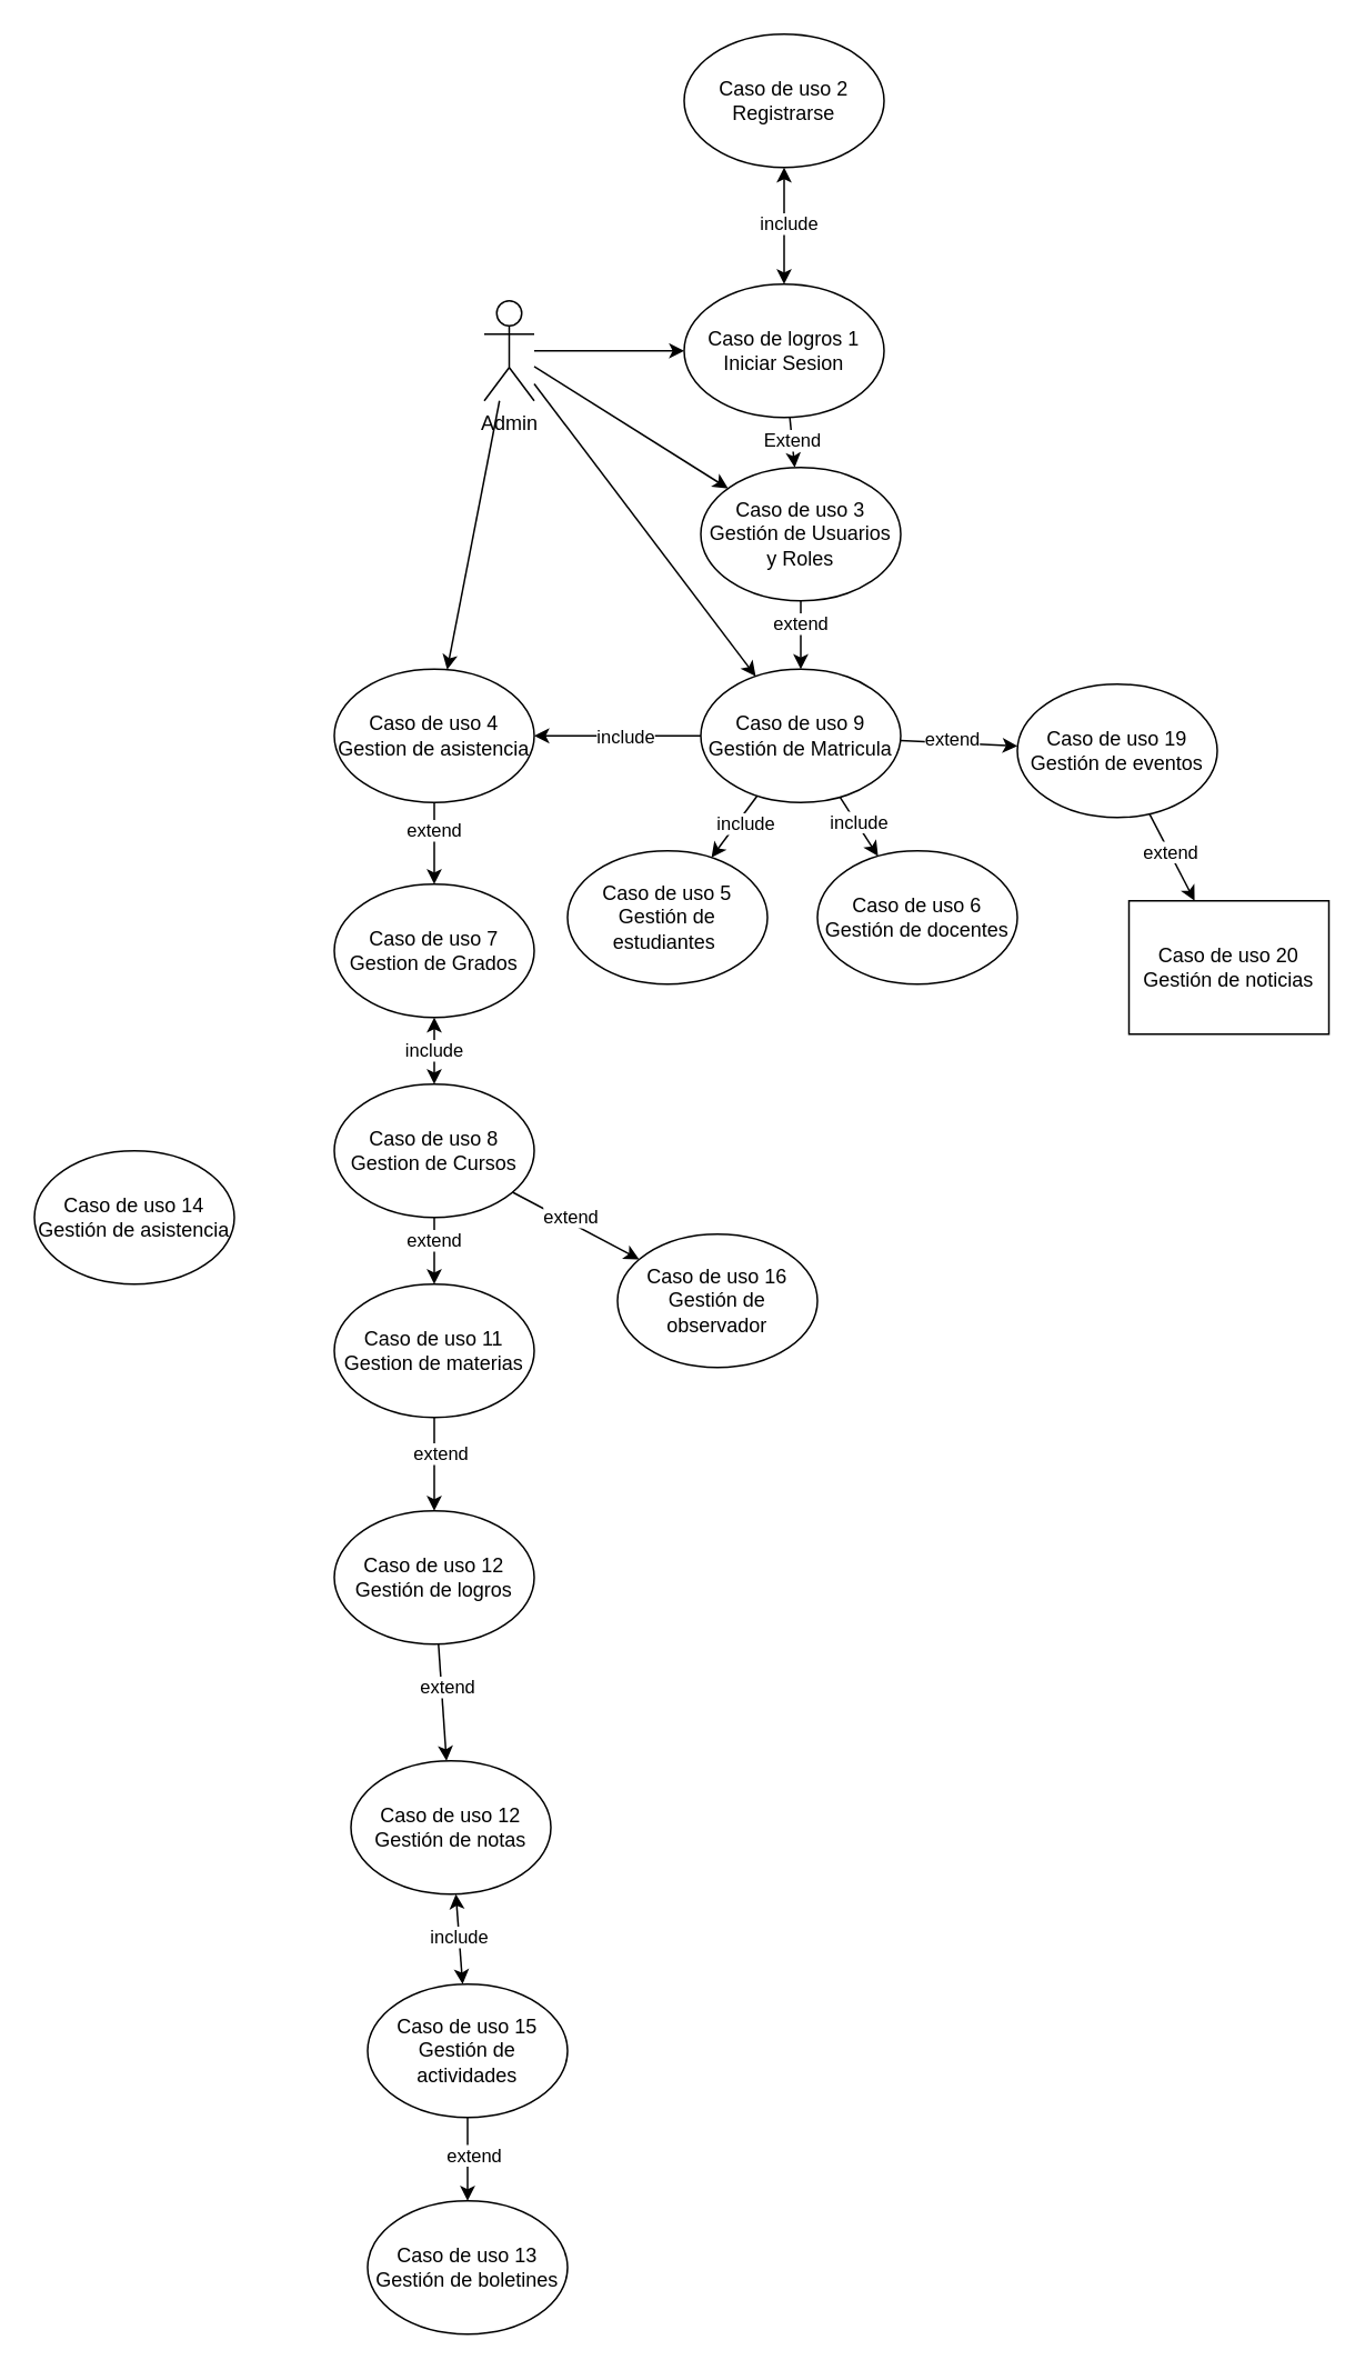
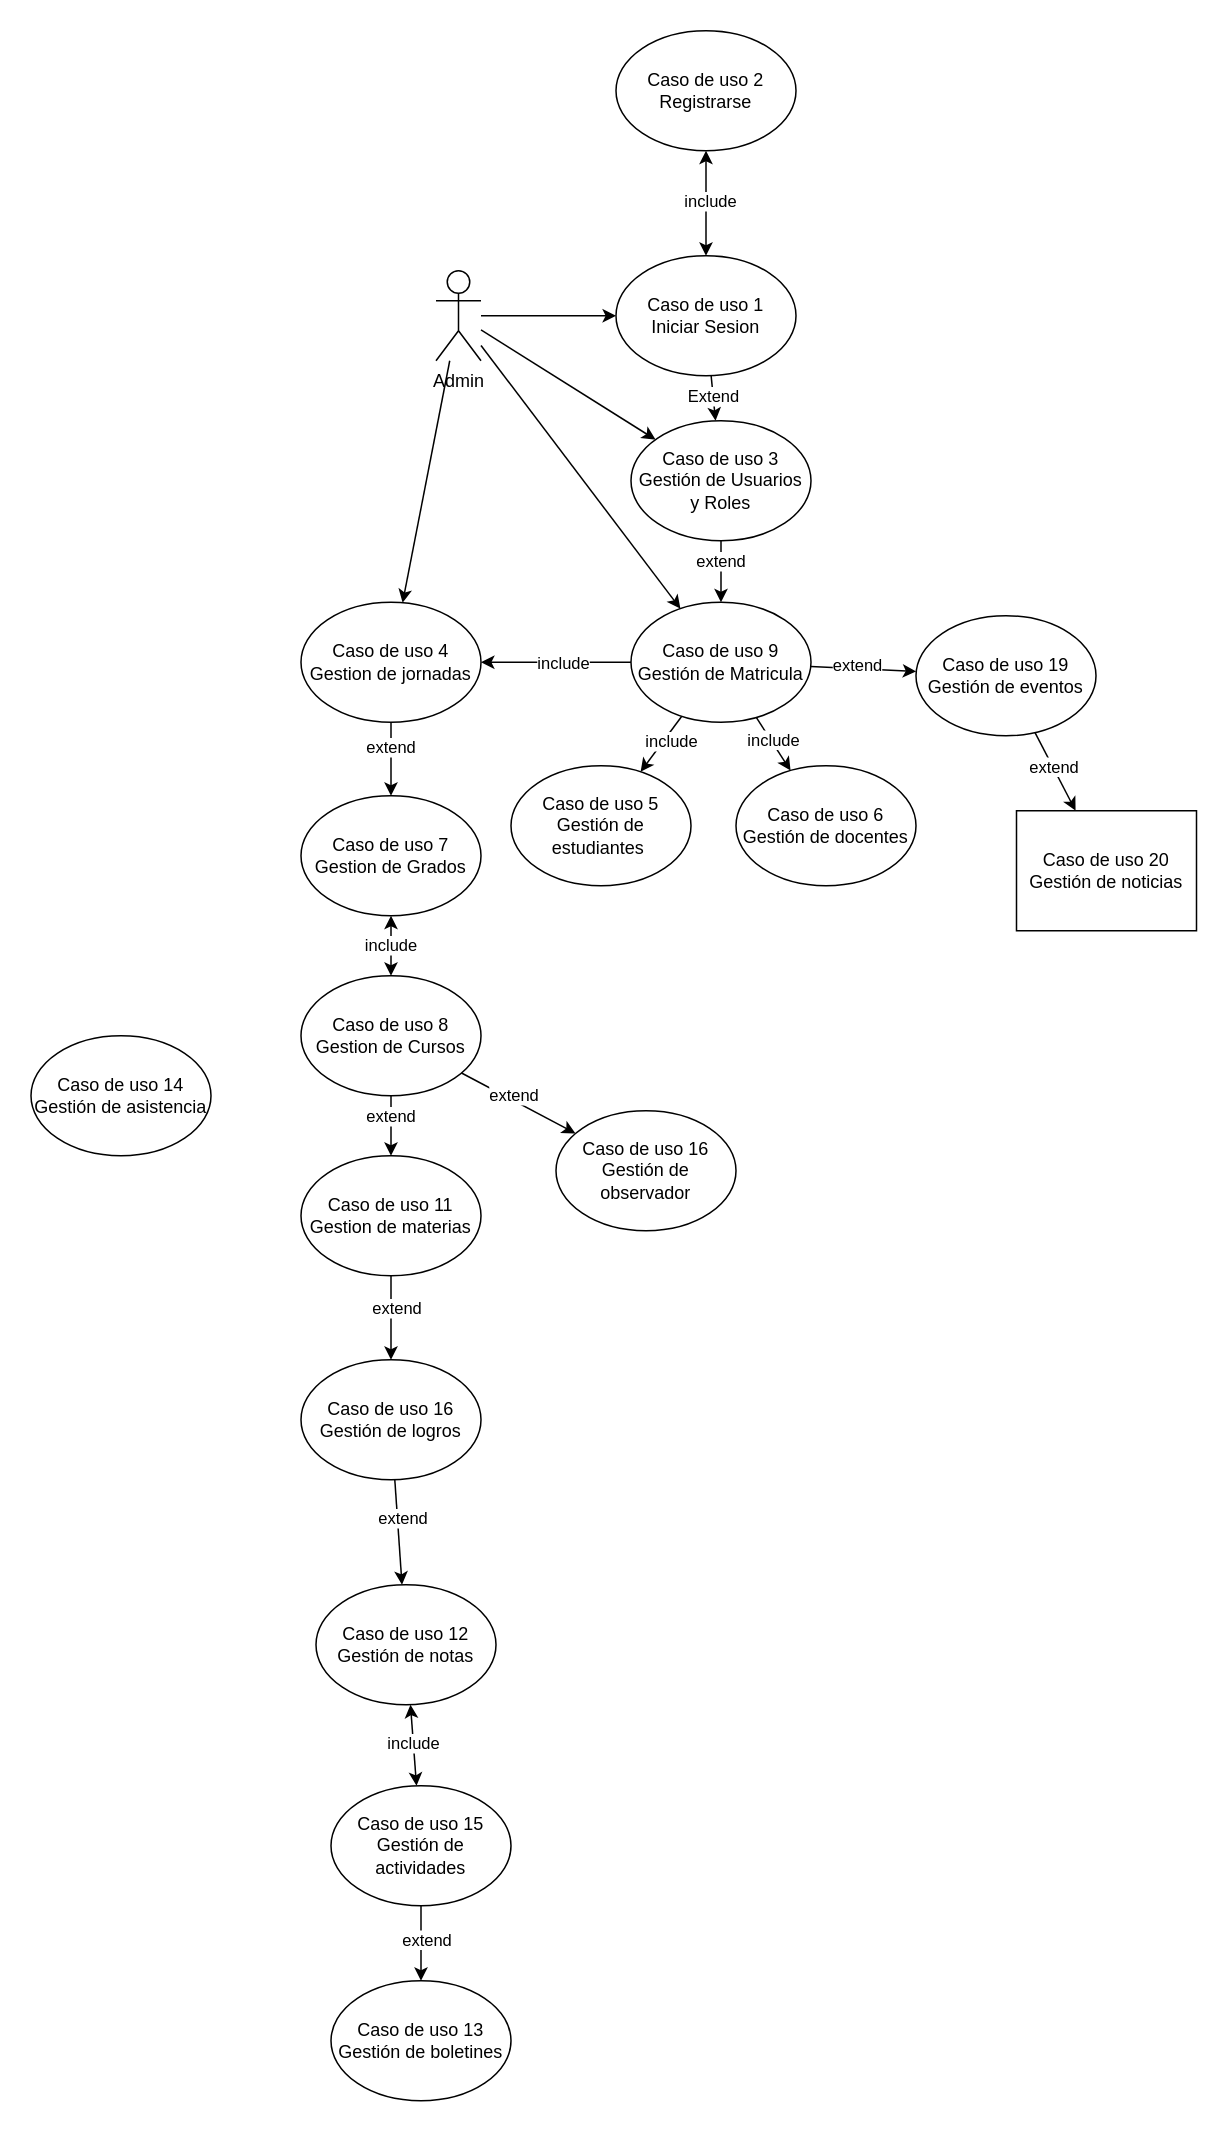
  <mxCell id="0" />
  <mxCell id="1" parent="0" />
  <mxCell id="2" value="Admin" style="shape=umlActor;verticalLabelPosition=bottom;verticalAlign=top;html=1;outlineConnect=0;" vertex="1" parent="1"><mxGeometry x="290" y="180" width="30" height="60" as="geometry" /></mxCell>
- <mxCell id="3" value="Caso de logros 1&lt;div&gt;Iniciar Sesion&lt;/div&gt;" style="ellipse;whiteSpace=wrap;html=1;" vertex="1" parent="1"><mxGeometry x="410" y="170" width="120" height="80" as="geometry" /></mxCell>
+ <mxCell id="3" value="Caso de uso 1&lt;div&gt;Iniciar Sesion&lt;/div&gt;" style="ellipse;whiteSpace=wrap;html=1;" vertex="1" parent="1"><mxGeometry x="410" y="170" width="120" height="80" as="geometry" /></mxCell>
  <mxCell id="4" value="" style="endArrow=classic;html=1;rounded=0;" edge="1" parent="1" source="2" target="3"><mxGeometry width="50" height="50" relative="1" as="geometry"><mxPoint x="560" y="360" as="sourcePoint" /><mxPoint x="610" y="310" as="targetPoint" /></mxGeometry></mxCell>
  <mxCell id="5" value="Caso de uso 2&lt;div&gt;Registrarse&lt;/div&gt;" style="ellipse;whiteSpace=wrap;html=1;" vertex="1" parent="1"><mxGeometry x="410" y="20" width="120" height="80" as="geometry" /></mxCell>
  <mxCell id="6" value="" style="endArrow=classic;startArrow=classic;html=1;rounded=0;" edge="1" parent="1" source="3" target="5"><mxGeometry width="50" height="50" relative="1" as="geometry"><mxPoint x="560" y="360" as="sourcePoint" /><mxPoint x="610" y="310" as="targetPoint" /></mxGeometry></mxCell>
  <mxCell id="7" value="include" style="edgeLabel;html=1;align=center;verticalAlign=middle;resizable=0;points=[];" vertex="1" connectable="0" parent="6"><mxGeometry x="0.064" y="-2" relative="1" as="geometry"><mxPoint as="offset" /></mxGeometry></mxCell>
  <mxCell id="8" value="" style="endArrow=classic;html=1;rounded=0;" edge="1" parent="1" source="3" target="10"><mxGeometry width="50" height="50" relative="1" as="geometry"><mxPoint x="560" y="170" as="sourcePoint" /><mxPoint x="483.374" y="290.245" as="targetPoint" /></mxGeometry></mxCell>
  <mxCell id="9" value="Extend" style="edgeLabel;html=1;align=center;verticalAlign=middle;resizable=0;points=[];" vertex="1" connectable="0" parent="8"><mxGeometry x="-0.099" relative="1" as="geometry"><mxPoint as="offset" /></mxGeometry></mxCell>
  <mxCell id="10" value="Caso de uso 3&lt;div&gt;Gestión de Usuarios y Roles&lt;/div&gt;" style="ellipse;whiteSpace=wrap;html=1;" vertex="1" parent="1"><mxGeometry x="420" y="280" width="120" height="80" as="geometry" /></mxCell>
- <mxCell id="11" value="Caso de uso 4&lt;div&gt;Gestion de asistencia&lt;/div&gt;" style="ellipse;whiteSpace=wrap;html=1;" vertex="1" parent="1"><mxGeometry x="200" y="401" width="120" height="80" as="geometry" /></mxCell>
+ <mxCell id="11" value="Caso de uso 4&lt;div&gt;Gestion de jornadas&lt;/div&gt;" style="ellipse;whiteSpace=wrap;html=1;" vertex="1" parent="1"><mxGeometry x="200" y="401" width="120" height="80" as="geometry" /></mxCell>
  <mxCell id="12" value="" style="endArrow=classic;html=1;rounded=0;" edge="1" parent="1" source="26" target="11"><mxGeometry width="50" height="50" relative="1" as="geometry"><mxPoint x="360" y="370" as="sourcePoint" /><mxPoint x="590" y="340" as="targetPoint" /></mxGeometry></mxCell>
  <mxCell id="13" value="include" style="edgeLabel;html=1;align=center;verticalAlign=middle;resizable=0;points=[];" vertex="1" connectable="0" parent="12"><mxGeometry x="-0.072" relative="1" as="geometry"><mxPoint as="offset" /></mxGeometry></mxCell>
  <mxCell id="14" value="" style="endArrow=classic;html=1;rounded=0;" edge="1" parent="1" source="26" target="16"><mxGeometry width="50" height="50" relative="1" as="geometry"><mxPoint x="440" y="410" as="sourcePoint" /><mxPoint x="476.903" y="450.053" as="targetPoint" /></mxGeometry></mxCell>
  <mxCell id="15" value="include" style="edgeLabel;html=1;align=center;verticalAlign=middle;resizable=0;points=[];" vertex="1" connectable="0" parent="14"><mxGeometry x="-0.279" y="4" relative="1" as="geometry"><mxPoint as="offset" /></mxGeometry></mxCell>
  <mxCell id="16" value="Caso de uso 5&lt;div&gt;Gestión de estudiantes&amp;nbsp;&lt;/div&gt;" style="ellipse;whiteSpace=wrap;html=1;" vertex="1" parent="1"><mxGeometry x="340" y="510" width="120" height="80" as="geometry" /></mxCell>
  <mxCell id="17" value="" style="endArrow=classic;html=1;rounded=0;" edge="1" parent="1" source="26" target="19"><mxGeometry width="50" height="50" relative="1" as="geometry"><mxPoint x="580" y="350" as="sourcePoint" /><mxPoint x="573.648" y="386.264" as="targetPoint" /></mxGeometry></mxCell>
  <mxCell id="18" value="include" style="edgeLabel;html=1;align=center;verticalAlign=middle;resizable=0;points=[];" vertex="1" connectable="0" parent="17"><mxGeometry x="-0.126" y="1" relative="1" as="geometry"><mxPoint as="offset" /></mxGeometry></mxCell>
  <mxCell id="19" value="Caso de uso 6&lt;div&gt;Gestión de docentes&lt;/div&gt;" style="ellipse;whiteSpace=wrap;html=1;" vertex="1" parent="1"><mxGeometry x="490" y="510" width="120" height="80" as="geometry" /></mxCell>
  <mxCell id="20" value="" style="endArrow=classic;html=1;rounded=0;" edge="1" parent="1" source="11" target="22"><mxGeometry width="50" height="50" relative="1" as="geometry"><mxPoint x="540" y="390" as="sourcePoint" /><mxPoint x="290" y="530" as="targetPoint" /></mxGeometry></mxCell>
  <mxCell id="21" value="extend" style="edgeLabel;html=1;align=center;verticalAlign=middle;resizable=0;points=[];" vertex="1" connectable="0" parent="20"><mxGeometry x="-0.35" y="-1" relative="1" as="geometry"><mxPoint as="offset" /></mxGeometry></mxCell>
  <mxCell id="22" value="Caso de uso 7&lt;div&gt;Gestion de Grados&lt;/div&gt;" style="ellipse;whiteSpace=wrap;html=1;" vertex="1" parent="1"><mxGeometry x="200" y="530" width="120" height="80" as="geometry" /></mxCell>
  <mxCell id="23" value="Caso de uso 8&lt;div&gt;Gestion de Cursos&lt;/div&gt;" style="ellipse;whiteSpace=wrap;html=1;" vertex="1" parent="1"><mxGeometry x="200" y="650" width="120" height="80" as="geometry" /></mxCell>
  <mxCell id="24" value="" style="endArrow=classic;html=1;rounded=0;" edge="1" parent="1" target="26" source="10"><mxGeometry width="50" height="50" relative="1" as="geometry"><mxPoint x="477.93" y="329.999" as="sourcePoint" /><mxPoint x="500" y="400.49" as="targetPoint" /></mxGeometry></mxCell>
  <mxCell id="25" value="extend" style="edgeLabel;html=1;align=center;verticalAlign=middle;resizable=0;points=[];" vertex="1" connectable="0" parent="24"><mxGeometry x="-0.35" y="-1" relative="1" as="geometry"><mxPoint as="offset" /></mxGeometry></mxCell>
  <mxCell id="26" value="Caso de uso 9&lt;div&gt;Gestión de Matricula&lt;/div&gt;" style="ellipse;whiteSpace=wrap;html=1;" vertex="1" parent="1"><mxGeometry x="420" y="401" width="120" height="80" as="geometry" /></mxCell>
  <mxCell id="27" value="" style="endArrow=classic;html=1;rounded=0;" edge="1" parent="1" target="29" source="23"><mxGeometry width="50" height="50" relative="1" as="geometry"><mxPoint x="180" y="754" as="sourcePoint" /><mxPoint x="252" y="750" as="targetPoint" /></mxGeometry></mxCell>
  <mxCell id="28" value="extend" style="edgeLabel;html=1;align=center;verticalAlign=middle;resizable=0;points=[];" vertex="1" connectable="0" parent="27"><mxGeometry x="-0.35" y="-1" relative="1" as="geometry"><mxPoint as="offset" /></mxGeometry></mxCell>
  <mxCell id="29" value="Caso de uso 11&lt;div&gt;Gestion de materias&lt;/div&gt;" style="ellipse;whiteSpace=wrap;html=1;" vertex="1" parent="1"><mxGeometry x="200" y="770" width="120" height="80" as="geometry" /></mxCell>
  <mxCell id="30" value="" style="endArrow=classic;startArrow=classic;html=1;rounded=0;" edge="1" parent="1" source="22" target="23"><mxGeometry width="50" height="50" relative="1" as="geometry"><mxPoint x="290" y="590" as="sourcePoint" /><mxPoint x="340" y="540" as="targetPoint" /></mxGeometry></mxCell>
  <mxCell id="31" value="include" style="edgeLabel;html=1;align=center;verticalAlign=middle;resizable=0;points=[];" vertex="1" connectable="0" parent="30"><mxGeometry x="-0.05" y="-1" relative="1" as="geometry"><mxPoint as="offset" /></mxGeometry></mxCell>
  <mxCell id="32" value="" style="endArrow=classic;html=1;rounded=0;" edge="1" parent="1" source="29" target="34"><mxGeometry width="50" height="50" relative="1" as="geometry"><mxPoint x="290" y="890" as="sourcePoint" /><mxPoint x="260" y="890" as="targetPoint" /></mxGeometry></mxCell>
  <mxCell id="33" value="extend" style="edgeLabel;html=1;align=center;verticalAlign=middle;resizable=0;points=[];" vertex="1" connectable="0" parent="32"><mxGeometry x="-0.25" y="3" relative="1" as="geometry"><mxPoint as="offset" /></mxGeometry></mxCell>
- <mxCell id="34" value="Caso de uso 12&lt;div&gt;Gestión de logros&lt;/div&gt;" style="ellipse;whiteSpace=wrap;html=1;" vertex="1" parent="1"><mxGeometry x="200" y="906" width="120" height="80" as="geometry" /></mxCell>
+ <mxCell id="34" value="Caso de uso 16&lt;div&gt;Gestión de logros&lt;/div&gt;" style="ellipse;whiteSpace=wrap;html=1;" vertex="1" parent="1"><mxGeometry x="200" y="906" width="120" height="80" as="geometry" /></mxCell>
  <mxCell id="35" value="" style="endArrow=classic;html=1;rounded=0;" edge="1" parent="1" target="37" source="34"><mxGeometry width="50" height="50" relative="1" as="geometry"><mxPoint x="270" y="1000" as="sourcePoint" /><mxPoint x="270" y="1040" as="targetPoint" /></mxGeometry></mxCell>
  <mxCell id="36" value="extend" style="edgeLabel;html=1;align=center;verticalAlign=middle;resizable=0;points=[];" vertex="1" connectable="0" parent="35"><mxGeometry x="-0.25" y="3" relative="1" as="geometry"><mxPoint as="offset" /></mxGeometry></mxCell>
  <mxCell id="37" value="Caso de uso 12&lt;div&gt;Gestión de notas&lt;/div&gt;" style="ellipse;whiteSpace=wrap;html=1;" vertex="1" parent="1"><mxGeometry x="210" y="1056" width="120" height="80" as="geometry" /></mxCell>
  <mxCell id="38" value="Caso de uso 15&lt;div&gt;Gestión de actividades&lt;/div&gt;" style="ellipse;whiteSpace=wrap;html=1;" vertex="1" parent="1"><mxGeometry x="220" y="1190" width="120" height="80" as="geometry" /></mxCell>
  <mxCell id="39" value="" style="endArrow=classic;startArrow=classic;html=1;rounded=0;" edge="1" parent="1" source="37" target="38"><mxGeometry width="50" height="50" relative="1" as="geometry"><mxPoint x="290" y="1150" as="sourcePoint" /><mxPoint x="340" y="1100" as="targetPoint" /></mxGeometry></mxCell>
  <mxCell id="40" value="include" style="edgeLabel;html=1;align=center;verticalAlign=middle;resizable=0;points=[];" vertex="1" connectable="0" parent="39"><mxGeometry x="-0.031" relative="1" as="geometry"><mxPoint as="offset" /></mxGeometry></mxCell>
  <mxCell id="41" value="Caso de uso 14&lt;div&gt;Gestión de asistencia&lt;/div&gt;" style="ellipse;whiteSpace=wrap;html=1;" vertex="1" parent="1"><mxGeometry x="20" y="690" width="120" height="80" as="geometry" /></mxCell>
  <mxCell id="42" value="" style="endArrow=classic;html=1;rounded=0;" edge="1" parent="1" target="44" source="23"><mxGeometry width="50" height="50" relative="1" as="geometry"><mxPoint x="540" y="703" as="sourcePoint" /><mxPoint x="607" y="1330" as="targetPoint" /></mxGeometry></mxCell>
  <mxCell id="43" value="extend" style="edgeLabel;html=1;align=center;verticalAlign=middle;resizable=0;points=[];" vertex="1" connectable="0" parent="42"><mxGeometry x="-0.133" y="3" relative="1" as="geometry"><mxPoint as="offset" /></mxGeometry></mxCell>
  <mxCell id="44" value="Caso de uso 16&lt;div&gt;Gestión de observador&lt;/div&gt;" style="ellipse;whiteSpace=wrap;html=1;" vertex="1" parent="1"><mxGeometry x="370" y="740" width="120" height="80" as="geometry" /></mxCell>
  <mxCell id="45" value="" style="endArrow=classic;html=1;rounded=0;" edge="1" parent="1" target="47" source="38"><mxGeometry width="50" height="50" relative="1" as="geometry"><mxPoint x="351.5" y="1333" as="sourcePoint" /><mxPoint x="418.5" y="1960" as="targetPoint" /></mxGeometry></mxCell>
  <mxCell id="46" value="extend" style="edgeLabel;html=1;align=center;verticalAlign=middle;resizable=0;points=[];" vertex="1" connectable="0" parent="45"><mxGeometry x="-0.133" y="3" relative="1" as="geometry"><mxPoint as="offset" /></mxGeometry></mxCell>
  <mxCell id="47" value="Caso de uso 13&lt;div&gt;Gestión de boletines&lt;/div&gt;" style="ellipse;whiteSpace=wrap;html=1;" vertex="1" parent="1"><mxGeometry x="220" y="1320" width="120" height="80" as="geometry" /></mxCell>
  <mxCell id="48" value="" style="endArrow=classic;html=1;rounded=0;" edge="1" parent="1" target="50" source="26"><mxGeometry width="50" height="50" relative="1" as="geometry"><mxPoint x="203" y="443" as="sourcePoint" /><mxPoint x="270" y="1070" as="targetPoint" /></mxGeometry></mxCell>
  <mxCell id="49" value="extend" style="edgeLabel;html=1;align=center;verticalAlign=middle;resizable=0;points=[];" vertex="1" connectable="0" parent="48"><mxGeometry x="-0.133" y="3" relative="1" as="geometry"><mxPoint as="offset" /></mxGeometry></mxCell>
  <mxCell id="50" value="Caso de uso 19&lt;div&gt;Gestión de eventos&lt;/div&gt;" style="ellipse;whiteSpace=wrap;html=1;" vertex="1" parent="1"><mxGeometry x="610" y="410" width="120" height="80" as="geometry" /></mxCell>
  <mxCell id="51" value="" style="endArrow=classic;html=1;rounded=0;" edge="1" parent="1" source="50" target="53"><mxGeometry width="50" height="50" relative="1" as="geometry"><mxPoint x="290" y="510" as="sourcePoint" /><mxPoint x="160" y="370" as="targetPoint" /></mxGeometry></mxCell>
  <mxCell id="52" value="extend" style="edgeLabel;html=1;align=center;verticalAlign=middle;resizable=0;points=[];" vertex="1" connectable="0" parent="51"><mxGeometry x="-0.1" relative="1" as="geometry"><mxPoint as="offset" /></mxGeometry></mxCell>
  <mxCell id="53" value="Caso de uso 20&lt;div&gt;Gestión de noticias&lt;/div&gt;" style="whiteSpace=wrap;html=1;rounded=0;" vertex="1" parent="1"><mxGeometry x="677" y="540" width="120" height="80" as="geometry" /></mxCell>
  <mxCell id="54" value="" style="endArrow=classic;html=1;rounded=0;" edge="1" parent="1" source="2" target="10"><mxGeometry width="50" height="50" relative="1" as="geometry"><mxPoint x="290" y="310" as="sourcePoint" /><mxPoint x="340" y="260" as="targetPoint" /></mxGeometry></mxCell>
  <mxCell id="55" value="" style="endArrow=classic;html=1;rounded=0;" edge="1" parent="1" source="2" target="26"><mxGeometry width="50" height="50" relative="1" as="geometry"><mxPoint x="290" y="310" as="sourcePoint" /><mxPoint x="340" y="260" as="targetPoint" /></mxGeometry></mxCell>
  <mxCell id="56" value="" style="endArrow=classic;html=1;rounded=0;" edge="1" parent="1" source="2" target="11"><mxGeometry width="50" height="50" relative="1" as="geometry"><mxPoint x="290" y="310" as="sourcePoint" /><mxPoint x="340" y="260" as="targetPoint" /></mxGeometry></mxCell>
